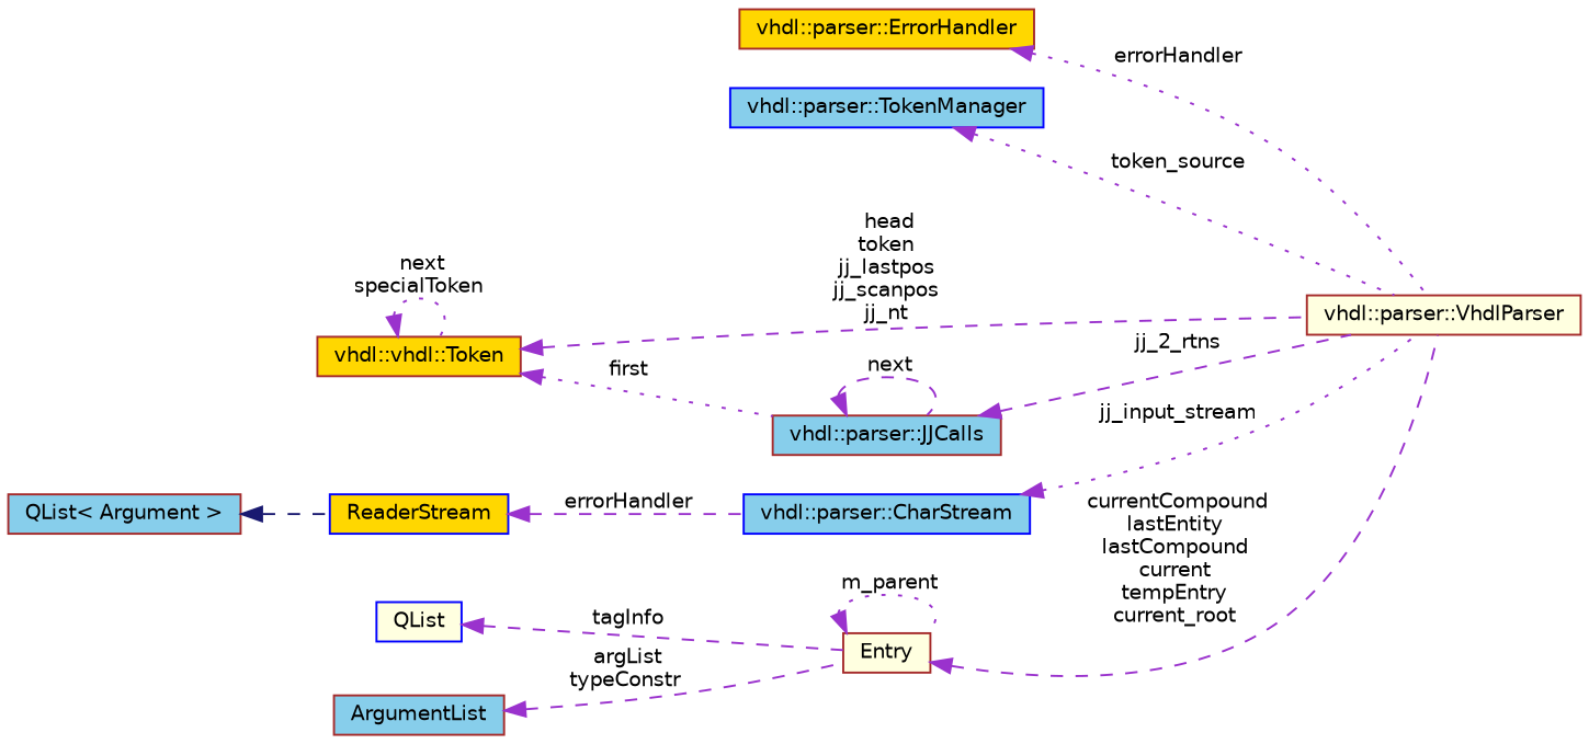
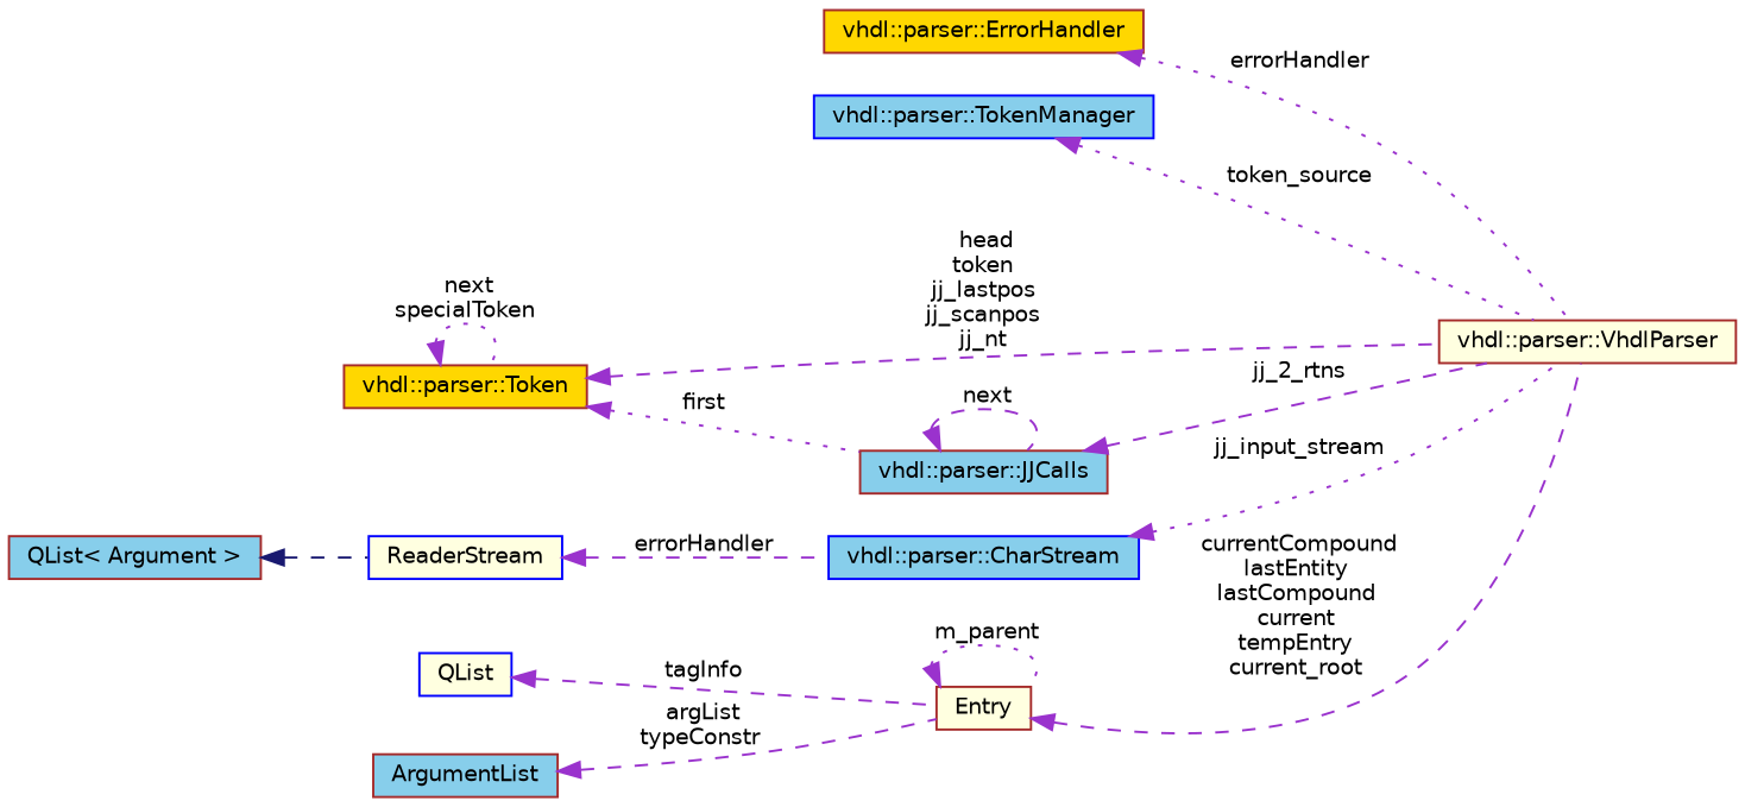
  digraph {
    rankdir=LR
    node [color=brown fillcolor=skyblue fontname=Helvetica fontsize=10 shape=record style=filled]
    edge [color=darkorchid3 dir=back fontname=Helvetica fontsize=10 labelfontname=Helvetica labelfontsize=10 style=dashed]
    n1 [fillcolor=lightyellow fontcolor=black height=0.2 label="vhdl::parser::VhdlParser" width=0.4]
    n2 [fillcolor=gold height=0.2 label="vhdl::parser::ErrorHandler" width=0.4]
    n3 [color=blue height=0.2 label="vhdl::parser::TokenManager" width=0.4]
    n4 [height=0.2 label="vhdl::parser::JJCalls" width=0.4]
-   n5 [fillcolor=gold height=0.2 label="vhdl::vhdl::Token" width=0.4]
+   n5 [fillcolor=gold height=0.2 label="vhdl::parser::Token" width=0.4]
    n6 [color=blue height=0.2 label="vhdl::parser::CharStream" width=0.4]
-   n7 [color=blue fillcolor=gold height=0.2 label=ReaderStream width=0.4]
+   n7 [color=blue fillcolor=lightyellow height=0.2 label=ReaderStream width=0.4]
    n8 [fillcolor=lightyellow height=0.2 label=Entry width=0.4]
    n9 [color=blue fillcolor=lightyellow height=0.2 label=QList width=0.4]
    n10 [height=0.2 label=ArgumentList width=0.4]
    n11 [height=0.2 label="QList\< Argument \>" width=0.4]
    n2 -> n1 [label=" errorHandler" style=dotted]
    n3 -> n1 [label=" token_source" style=dotted]
    n4 -> n1 [label=" jj_2_rtns"]
    n4 -> n4 [label=" next"]
    n5 -> n1 [label=" head\ntoken\njj_lastpos\njj_scanpos\njj_nt"]
    n5 -> n4 [label=" first" style=dotted]
    n5 -> n5 [label=" next\nspecialToken" style=dotted]
    n6 -> n1 [label=" jj_input_stream" style=dotted]
    n7 -> n6 [label=" errorHandler"]
    n8 -> n1 [label=" currentCompound\nlastEntity\nlastCompound\ncurrent\ntempEntry\ncurrent_root"]
    n8 -> n8 [label=" m_parent" style=dotted]
    n9 -> n8 [label=" tagInfo"]
    n10 -> n8 [label=" argList\ntypeConstr"]
    n11 -> n7 [color=midnightblue]
  }
